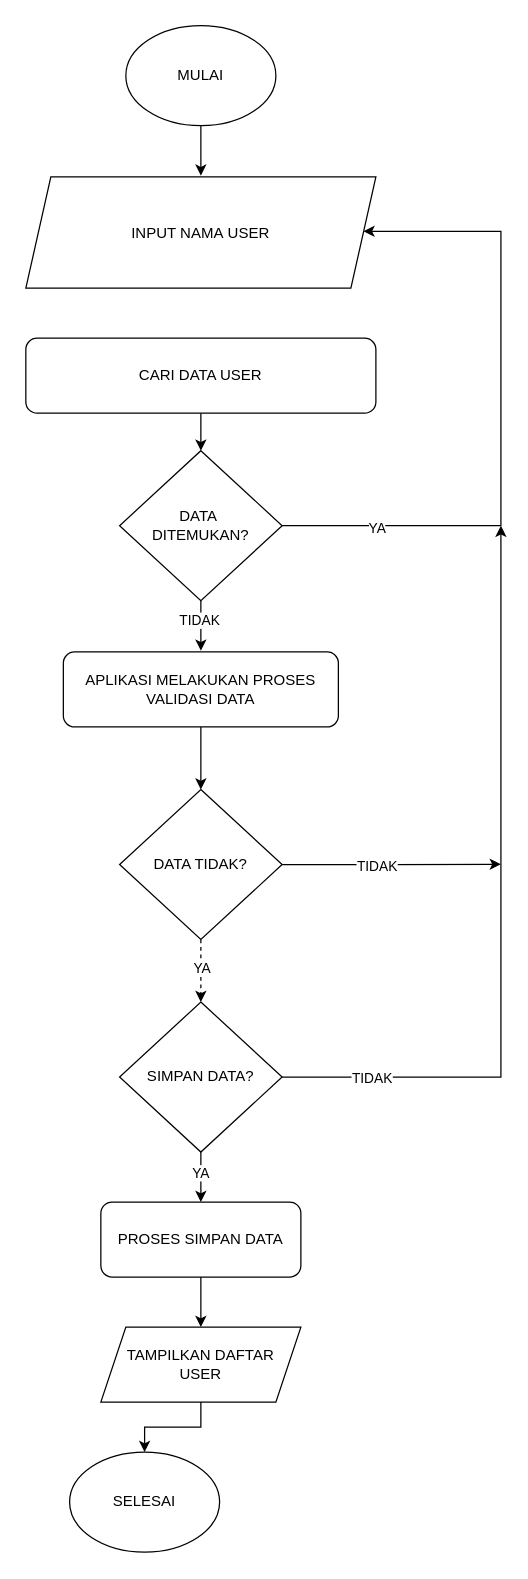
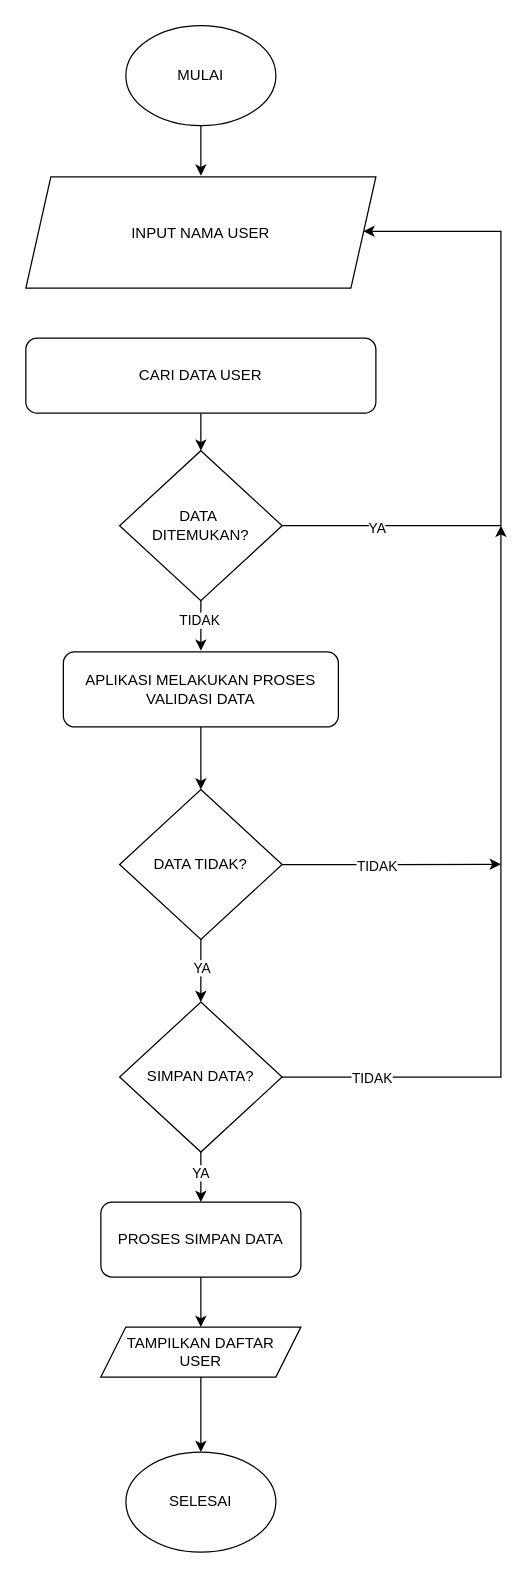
  <mxCell id="0" />
  <mxCell id="1" parent="0" />
  <mxCell id="2" style="edgeStyle=orthogonalEdgeStyle;rounded=0;orthogonalLoop=1;jettySize=auto;html=1;" edge="1" parent="1" source="3"><mxGeometry relative="1" as="geometry"><mxPoint x="160" y="140" as="targetPoint" /></mxGeometry></mxCell>
  <mxCell id="3" value="MULAI" style="ellipse;whiteSpace=wrap;html=1;" vertex="1" parent="1"><mxGeometry x="100" y="20" width="120" height="80" as="geometry" /></mxCell>
  <mxCell id="4" style="edgeStyle=orthogonalEdgeStyle;rounded=0;orthogonalLoop=1;jettySize=auto;html=1;entryX=0.5;entryY=0;entryDx=0;entryDy=0;" edge="1" parent="1" source="12" target="10"><mxGeometry relative="1" as="geometry" /></mxCell>
  <mxCell id="5" value="INPUT NAMA&lt;span style=&quot;background-color: initial;&quot;&gt;&amp;nbsp;USER&lt;/span&gt;" style="shape=parallelogram;perimeter=parallelogramPerimeter;whiteSpace=wrap;html=1;fixedSize=1;" vertex="1" parent="1"><mxGeometry x="20" y="141" width="280" height="89" as="geometry" /></mxCell>
- <mxCell id="6" style="edgeStyle=orthogonalEdgeStyle;rounded=0;orthogonalLoop=1;jettySize=auto;html=1;exitX=0.5;exitY=1;exitDx=0;exitDy=0;entryX=0.5;entryY=0;entryDx=0;entryDy=0;dashed=1;" edge="1" parent="1" source="10" target="17"><mxGeometry relative="1" as="geometry" /></mxCell>
+ <mxCell id="6" style="edgeStyle=orthogonalEdgeStyle;rounded=0;orthogonalLoop=1;jettySize=auto;html=1;exitX=0.5;exitY=1;exitDx=0;exitDy=0;entryX=0.5;entryY=0;entryDx=0;entryDy=0;" edge="1" parent="1" source="10" target="17"><mxGeometry relative="1" as="geometry" /></mxCell>
  <mxCell id="7" value="YA" style="edgeLabel;html=1;align=center;verticalAlign=middle;resizable=0;points=[];" vertex="1" connectable="0" parent="6"><mxGeometry x="-0.129" relative="1" as="geometry"><mxPoint as="offset" /></mxGeometry></mxCell>
  <mxCell id="8" style="edgeStyle=orthogonalEdgeStyle;rounded=0;orthogonalLoop=1;jettySize=auto;html=1;exitX=1;exitY=0.5;exitDx=0;exitDy=0;" edge="1" parent="1" source="10"><mxGeometry relative="1" as="geometry"><mxPoint x="400" y="690.8" as="targetPoint" /></mxGeometry></mxCell>
  <mxCell id="9" value="TIDAK" style="edgeLabel;html=1;align=center;verticalAlign=middle;resizable=0;points=[];" vertex="1" connectable="0" parent="8"><mxGeometry x="-0.146" y="-1" relative="1" as="geometry"><mxPoint as="offset" /></mxGeometry></mxCell>
  <mxCell id="10" value="DATA TIDAK?" style="rhombus;whiteSpace=wrap;html=1;" vertex="1" parent="1"><mxGeometry x="95" y="631" width="130" height="120" as="geometry" /></mxCell>
- <mxCell id="11" value="SELESAI" style="ellipse;whiteSpace=wrap;html=1;" vertex="1" parent="1"><mxGeometry x="55" y="1161" width="120" height="80" as="geometry" /></mxCell>
+ <mxCell id="11" value="SELESAI" style="ellipse;whiteSpace=wrap;html=1;" vertex="1" parent="1"><mxGeometry x="100" y="1161" width="120" height="80" as="geometry" /></mxCell>
  <mxCell id="12" value="APLIKASI MELAKUKAN PROSES VALIDASI DATA" style="rounded=1;whiteSpace=wrap;html=1;" vertex="1" parent="1"><mxGeometry x="50" y="521" width="220" height="60" as="geometry" /></mxCell>
  <mxCell id="13" style="edgeStyle=orthogonalEdgeStyle;rounded=0;orthogonalLoop=1;jettySize=auto;html=1;exitX=1;exitY=0.5;exitDx=0;exitDy=0;" edge="1" parent="1" source="17"><mxGeometry relative="1" as="geometry"><mxPoint x="400" y="420" as="targetPoint" /><Array as="points"><mxPoint x="400" y="861" /></Array></mxGeometry></mxCell>
  <mxCell id="14" value="TIDAK" style="edgeLabel;html=1;align=center;verticalAlign=middle;resizable=0;points=[];" vertex="1" connectable="0" parent="13"><mxGeometry x="-0.769" relative="1" as="geometry"><mxPoint as="offset" /></mxGeometry></mxCell>
  <mxCell id="15" style="edgeStyle=orthogonalEdgeStyle;rounded=0;orthogonalLoop=1;jettySize=auto;html=1;entryX=0.5;entryY=0;entryDx=0;entryDy=0;" edge="1" parent="1" source="17"><mxGeometry relative="1" as="geometry"><mxPoint x="160" y="961" as="targetPoint" /></mxGeometry></mxCell>
  <mxCell id="16" value="YA" style="edgeLabel;html=1;align=center;verticalAlign=middle;resizable=0;points=[];" vertex="1" connectable="0" parent="15"><mxGeometry x="-0.199" y="-1" relative="1" as="geometry"><mxPoint as="offset" /></mxGeometry></mxCell>
  <mxCell id="17" value="SIMPAN DATA?" style="rhombus;whiteSpace=wrap;html=1;" vertex="1" parent="1"><mxGeometry x="95" y="801" width="130" height="120" as="geometry" /></mxCell>
  <mxCell id="18" style="edgeStyle=orthogonalEdgeStyle;rounded=0;orthogonalLoop=1;jettySize=auto;html=1;exitX=0.5;exitY=1;exitDx=0;exitDy=0;entryX=0.5;entryY=0;entryDx=0;entryDy=0;" edge="1" parent="1" source="19" target="21"><mxGeometry relative="1" as="geometry" /></mxCell>
  <mxCell id="19" value="PROSES SIMPAN DATA" style="rounded=1;whiteSpace=wrap;html=1;" vertex="1" parent="1"><mxGeometry x="80" y="961" width="160" height="60" as="geometry" /></mxCell>
  <mxCell id="20" style="edgeStyle=orthogonalEdgeStyle;rounded=0;orthogonalLoop=1;jettySize=auto;html=1;exitX=0.5;exitY=1;exitDx=0;exitDy=0;entryX=0.5;entryY=0;entryDx=0;entryDy=0;" edge="1" parent="1" source="21" target="11"><mxGeometry relative="1" as="geometry" /></mxCell>
- <mxCell id="21" value="TAMPILKAN DAFTAR&lt;div&gt;USER&lt;/div&gt;" style="shape=parallelogram;perimeter=parallelogramPerimeter;whiteSpace=wrap;html=1;fixedSize=1;" vertex="1" parent="1"><mxGeometry x="80" y="1061" width="160" height="60" as="geometry" /></mxCell>
+ <mxCell id="21" value="TAMPILKAN DAFTAR&lt;div&gt;USER&lt;/div&gt;" style="shape=parallelogram;perimeter=parallelogramPerimeter;whiteSpace=wrap;html=1;fixedSize=1;" vertex="1" parent="1"><mxGeometry x="80" y="1061" width="160" height="40" as="geometry" /></mxCell>
  <mxCell id="22" style="edgeStyle=orthogonalEdgeStyle;rounded=0;orthogonalLoop=1;jettySize=auto;html=1;entryX=0.5;entryY=0;entryDx=0;entryDy=0;" edge="1" parent="1" source="23" target="28"><mxGeometry relative="1" as="geometry" /></mxCell>
  <mxCell id="23" value="CARI DATA USER" style="rounded=1;whiteSpace=wrap;html=1;" vertex="1" parent="1"><mxGeometry x="20" y="270" width="280" height="60" as="geometry" /></mxCell>
  <mxCell id="24" style="edgeStyle=orthogonalEdgeStyle;rounded=0;orthogonalLoop=1;jettySize=auto;html=1;entryX=0.5;entryY=0;entryDx=0;entryDy=0;" edge="1" parent="1" source="28"><mxGeometry relative="1" as="geometry"><mxPoint x="160" y="520" as="targetPoint" /></mxGeometry></mxCell>
  <mxCell id="25" value="TIDAK" style="edgeLabel;html=1;align=center;verticalAlign=middle;resizable=0;points=[];" vertex="1" connectable="0" parent="24"><mxGeometry x="-0.25" y="-2" relative="1" as="geometry"><mxPoint as="offset" /></mxGeometry></mxCell>
  <mxCell id="26" style="edgeStyle=orthogonalEdgeStyle;rounded=0;orthogonalLoop=1;jettySize=auto;html=1;exitX=1;exitY=0.5;exitDx=0;exitDy=0;entryX=1;entryY=0.5;entryDx=0;entryDy=0;" edge="1" parent="1" source="28"><mxGeometry relative="1" as="geometry"><mxPoint x="290" y="184.5" as="targetPoint" /><Array as="points"><mxPoint x="400" y="420" /><mxPoint x="400" y="185" /></Array><mxPoint x="225" y="419" as="sourcePoint" /></mxGeometry></mxCell>
  <mxCell id="27" value="YA" style="edgeLabel;html=1;align=center;verticalAlign=middle;resizable=0;points=[];" vertex="1" connectable="0" parent="26"><mxGeometry x="-0.712" y="-1" relative="1" as="geometry"><mxPoint as="offset" /></mxGeometry></mxCell>
  <mxCell id="28" value="DATA&amp;nbsp;&lt;div&gt;DITEMUKAN?&lt;/div&gt;" style="rhombus;whiteSpace=wrap;html=1;" vertex="1" parent="1"><mxGeometry x="95" y="360" width="130" height="120" as="geometry" /></mxCell>
